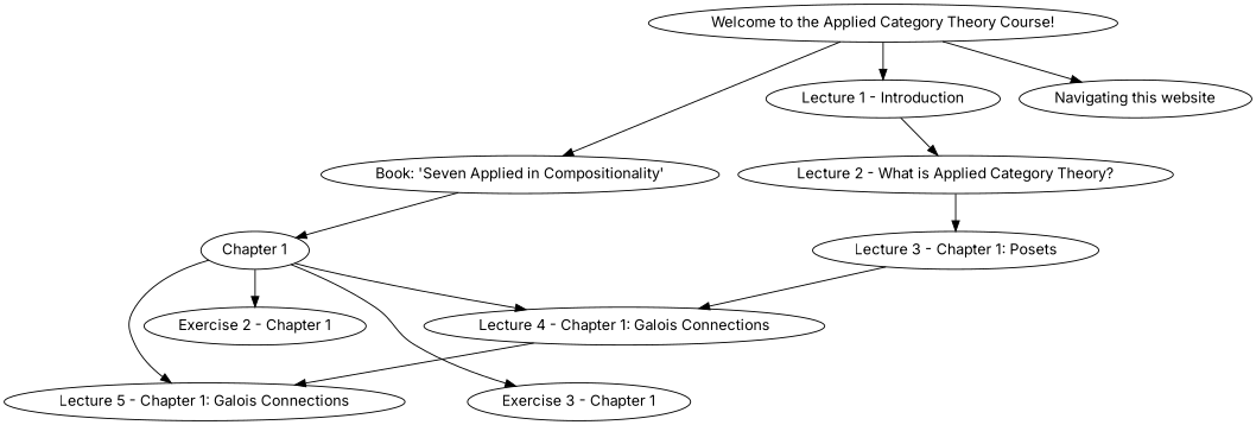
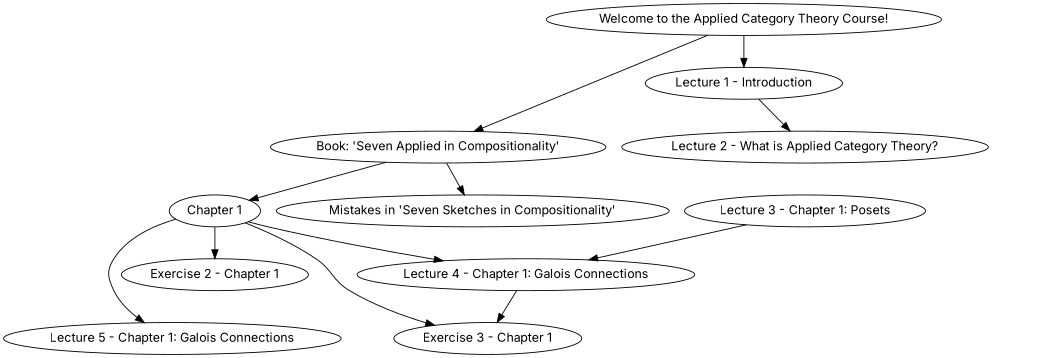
  digraph {
    fontname=Inter
    node [fontname=Inter]
    edge [fontname=Inter]
    n1 [label="Book: 'Seven Applied in Compositionality'"]
    "Welcome to the Applied Category Theory Course!"
-   "Navigating this website"
    "Lecture 1 - Introduction"
+   "Mistakes in 'Seven Sketches in Compositionality'"
    "Chapter 1"
    "Lecture 2 - What is Applied Category Theory?"
    "Lecture 4 - Chapter 1: Galois Connections"
    "Lecture 5 - Chapter 1: Galois Connections"
    "Exercise 2 - Chapter 1"
    "Exercise 3 - Chapter 1"
    "Lecture 3 - Chapter 1: Posets"
+   n1 -> "Mistakes in 'Seven Sketches in Compositionality'"
    n1 -> "Chapter 1"
    "Welcome to the Applied Category Theory Course!" -> n1
-   "Welcome to the Applied Category Theory Course!" -> "Navigating this website"
    "Welcome to the Applied Category Theory Course!" -> "Lecture 1 - Introduction"
    "Lecture 1 - Introduction" -> "Lecture 2 - What is Applied Category Theory?"
    "Chapter 1" -> "Lecture 4 - Chapter 1: Galois Connections"
    "Chapter 1" -> "Lecture 5 - Chapter 1: Galois Connections"
    "Chapter 1" -> "Exercise 2 - Chapter 1"
    "Chapter 1" -> "Exercise 3 - Chapter 1"
-   "Lecture 2 - What is Applied Category Theory?" -> "Lecture 3 - Chapter 1: Posets"
-   "Lecture 4 - Chapter 1: Galois Connections" -> "Lecture 5 - Chapter 1: Galois Connections"
+   "Lecture 4 - Chapter 1: Galois Connections" -> "Exercise 3 - Chapter 1"
    "Lecture 3 - Chapter 1: Posets" -> "Lecture 4 - Chapter 1: Galois Connections"
  }
